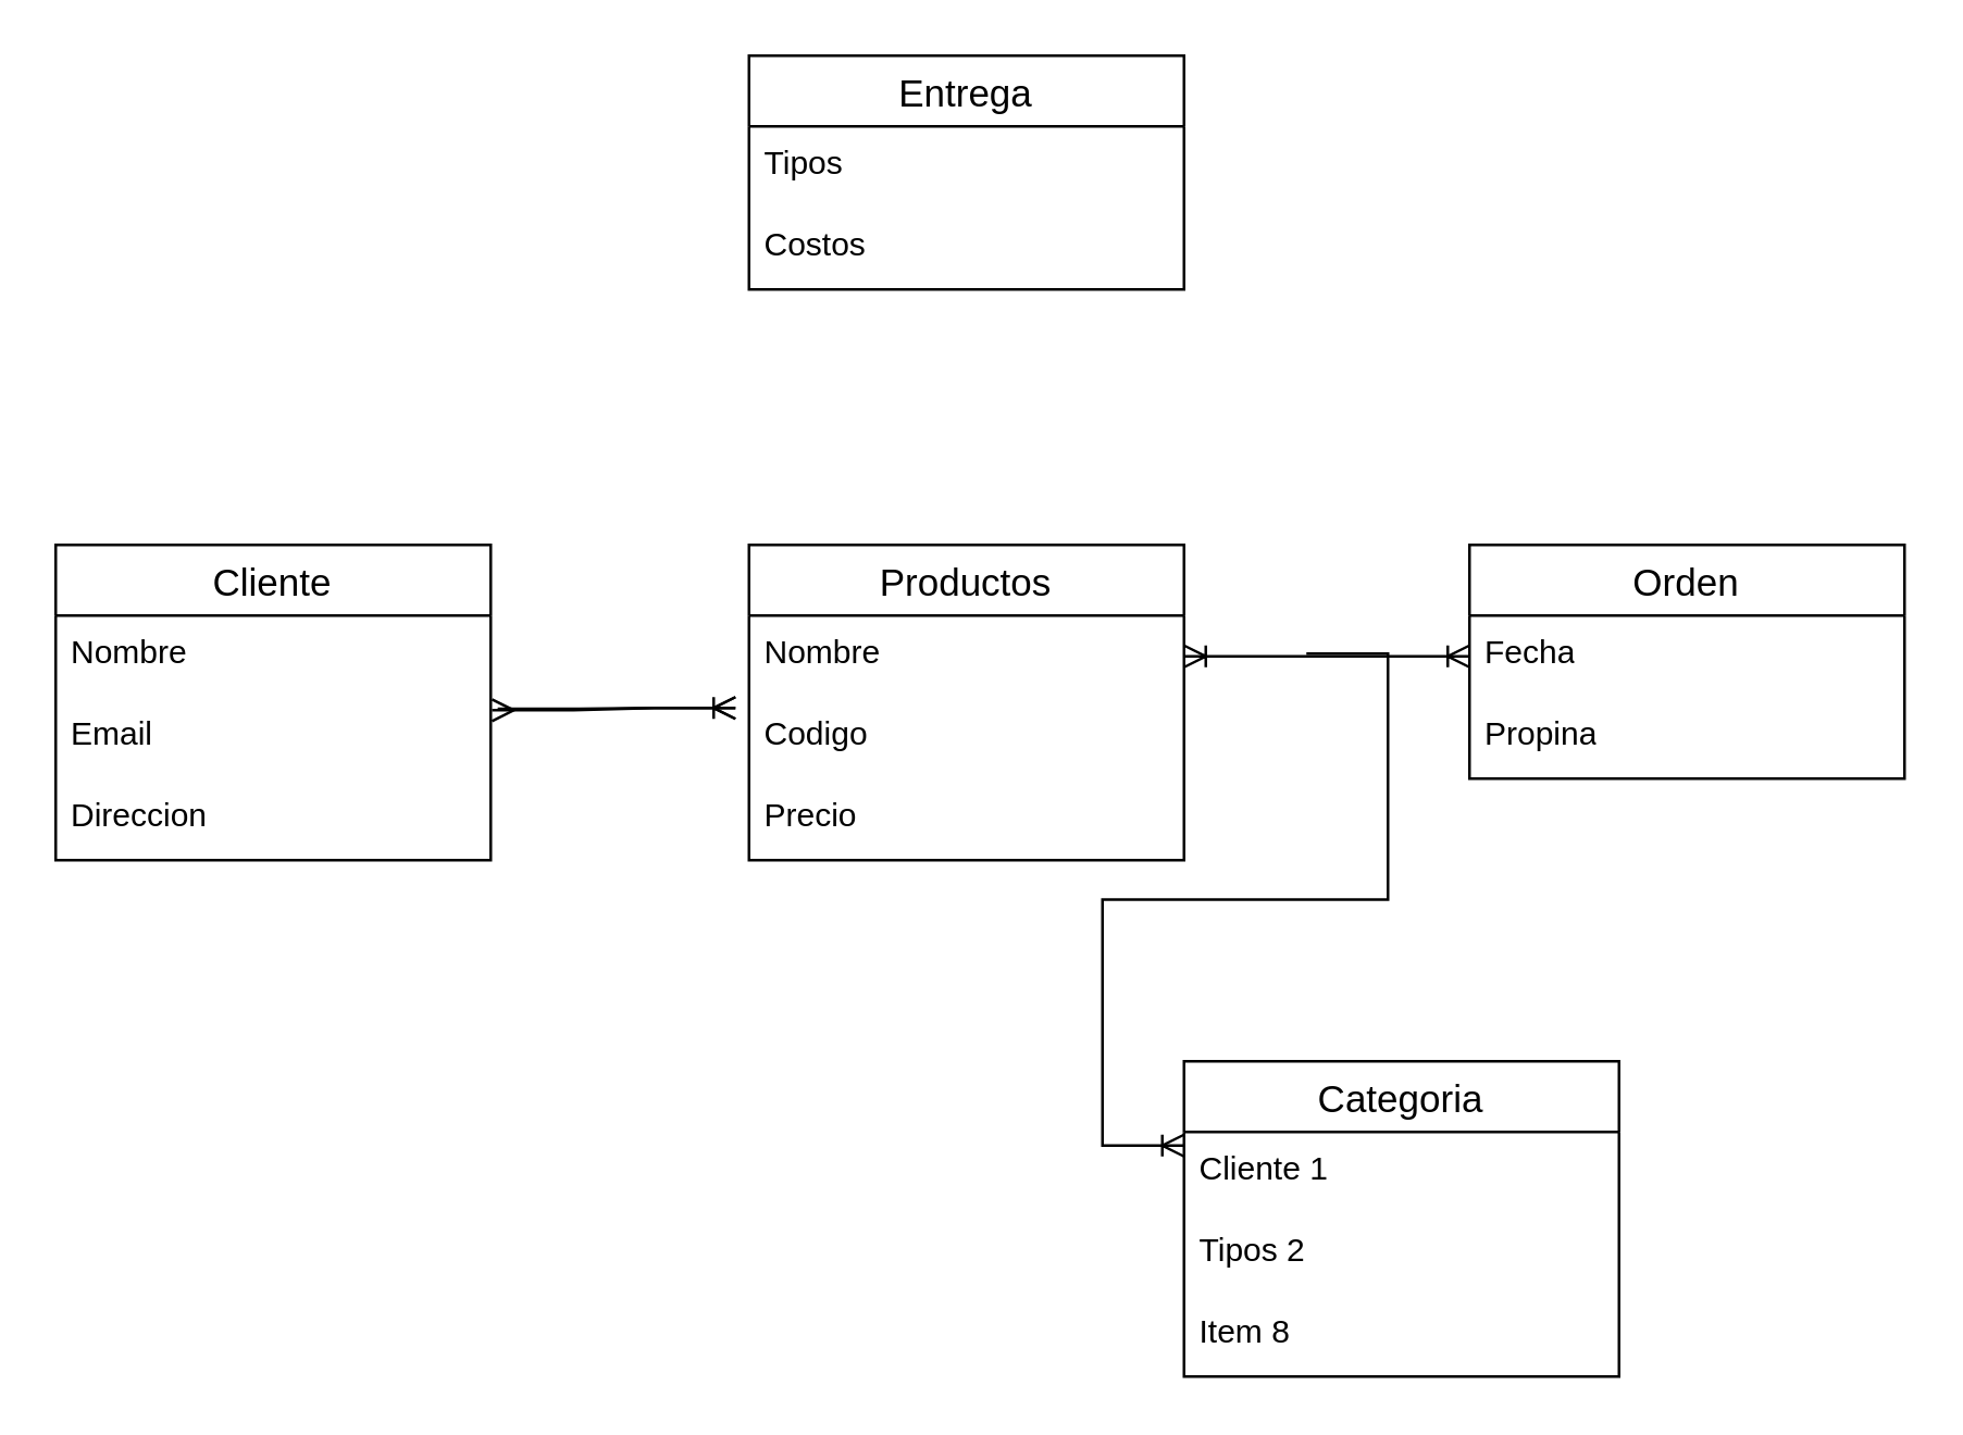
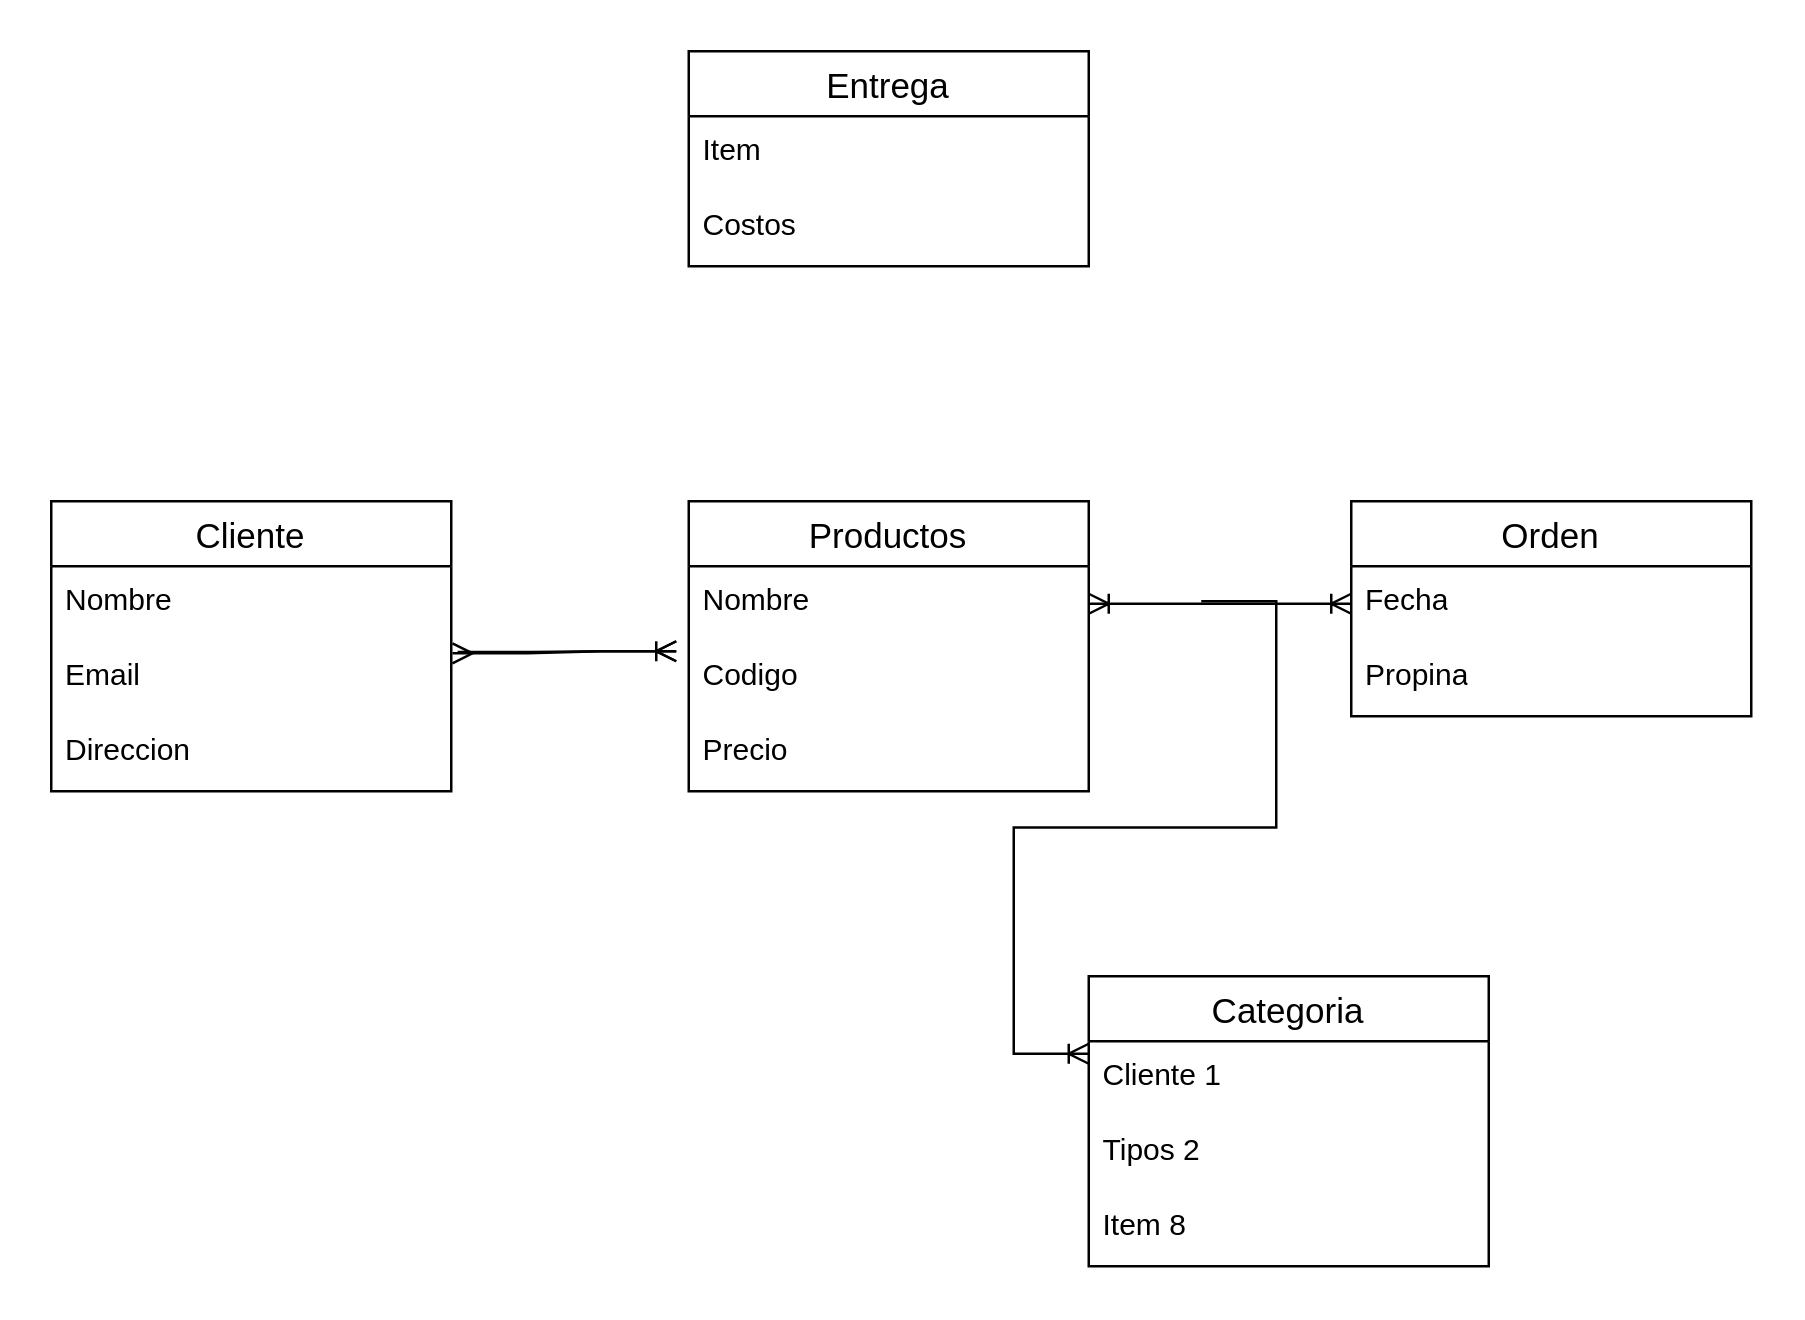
  <mxCell id="0" />
  <mxCell id="1" parent="0" />
  <mxCell id="2" value="Cliente" style="swimlane;fontStyle=0;childLayout=stackLayout;horizontal=1;startSize=26;horizontalStack=0;resizeParent=1;resizeParentMax=0;resizeLast=0;collapsible=1;marginBottom=0;align=center;fontSize=14;" vertex="1" parent="1"><mxGeometry x="20" y="200" width="160" height="116" as="geometry" /></mxCell>
  <mxCell id="3" value="Nombre" style="text;strokeColor=none;fillColor=none;spacingLeft=4;spacingRight=4;overflow=hidden;rotatable=0;points=[[0,0.5],[1,0.5]];portConstraint=eastwest;fontSize=12;whiteSpace=wrap;html=1;" vertex="1" parent="2"><mxGeometry y="26" width="160" height="30" as="geometry" /></mxCell>
  <mxCell id="4" value="Email" style="text;strokeColor=none;fillColor=none;spacingLeft=4;spacingRight=4;overflow=hidden;rotatable=0;points=[[0,0.5],[1,0.5]];portConstraint=eastwest;fontSize=12;whiteSpace=wrap;html=1;" vertex="1" parent="2"><mxGeometry y="56" width="160" height="30" as="geometry" /></mxCell>
  <mxCell id="5" value="Direccion" style="text;strokeColor=none;fillColor=none;spacingLeft=4;spacingRight=4;overflow=hidden;rotatable=0;points=[[0,0.5],[1,0.5]];portConstraint=eastwest;fontSize=12;whiteSpace=wrap;html=1;" vertex="1" parent="2"><mxGeometry y="86" width="160" height="30" as="geometry" /></mxCell>
  <mxCell id="6" value="Orden" style="swimlane;fontStyle=0;childLayout=stackLayout;horizontal=1;startSize=26;horizontalStack=0;resizeParent=1;resizeParentMax=0;resizeLast=0;collapsible=1;marginBottom=0;align=center;fontSize=14;" vertex="1" parent="1"><mxGeometry x="540" y="200" width="160" height="86" as="geometry" /></mxCell>
  <mxCell id="7" value="Fecha" style="text;strokeColor=none;fillColor=none;spacingLeft=4;spacingRight=4;overflow=hidden;rotatable=0;points=[[0,0.5],[1,0.5]];portConstraint=eastwest;fontSize=12;whiteSpace=wrap;html=1;" vertex="1" parent="6"><mxGeometry y="26" width="160" height="30" as="geometry" /></mxCell>
  <mxCell id="8" value="Propina" style="text;strokeColor=none;fillColor=none;spacingLeft=4;spacingRight=4;overflow=hidden;rotatable=0;points=[[0,0.5],[1,0.5]];portConstraint=eastwest;fontSize=12;whiteSpace=wrap;html=1;" vertex="1" parent="6"><mxGeometry y="56" width="160" height="30" as="geometry" /></mxCell>
  <mxCell id="9" value="Productos" style="swimlane;fontStyle=0;childLayout=stackLayout;horizontal=1;startSize=26;horizontalStack=0;resizeParent=1;resizeParentMax=0;resizeLast=0;collapsible=1;marginBottom=0;align=center;fontSize=14;" vertex="1" parent="1"><mxGeometry x="275" y="200" width="160" height="116" as="geometry" /></mxCell>
  <mxCell id="10" value="Nombre" style="text;strokeColor=none;fillColor=none;spacingLeft=4;spacingRight=4;overflow=hidden;rotatable=0;points=[[0,0.5],[1,0.5]];portConstraint=eastwest;fontSize=12;whiteSpace=wrap;html=1;" vertex="1" parent="9"><mxGeometry y="26" width="160" height="30" as="geometry" /></mxCell>
  <mxCell id="11" value="Codigo" style="text;strokeColor=none;fillColor=none;spacingLeft=4;spacingRight=4;overflow=hidden;rotatable=0;points=[[0,0.5],[1,0.5]];portConstraint=eastwest;fontSize=12;whiteSpace=wrap;html=1;" vertex="1" parent="9"><mxGeometry y="56" width="160" height="30" as="geometry" /></mxCell>
  <mxCell id="12" value="Precio" style="text;strokeColor=none;fillColor=none;spacingLeft=4;spacingRight=4;overflow=hidden;rotatable=0;points=[[0,0.5],[1,0.5]];portConstraint=eastwest;fontSize=12;whiteSpace=wrap;html=1;" vertex="1" parent="9"><mxGeometry y="86" width="160" height="30" as="geometry" /></mxCell>
  <mxCell id="13" value="" style="edgeStyle=entityRelationEdgeStyle;fontSize=12;html=1;endArrow=ERmany;startArrow=ERmany;rounded=0;exitX=1.003;exitY=0.161;exitDx=0;exitDy=0;exitPerimeter=0;" edge="1" parent="1" source="4"><mxGeometry width="100" height="100" relative="1" as="geometry"><mxPoint x="170" y="360" as="sourcePoint" /><mxPoint x="270" y="260" as="targetPoint" /></mxGeometry></mxCell>
  <mxCell id="14" value="" style="edgeStyle=entityRelationEdgeStyle;fontSize=12;html=1;endArrow=ERoneToMany;rounded=0;exitX=1.016;exitY=0.143;exitDx=0;exitDy=0;exitPerimeter=0;" edge="1" parent="1" source="4"><mxGeometry width="100" height="100" relative="1" as="geometry"><mxPoint x="190" y="286" as="sourcePoint" /><mxPoint x="270" y="260" as="targetPoint" /><Array as="points"><mxPoint x="250" y="346" /><mxPoint x="220" y="290" /></Array></mxGeometry></mxCell>
  <mxCell id="15" value="" style="edgeStyle=entityRelationEdgeStyle;fontSize=12;html=1;endArrow=ERoneToMany;startArrow=ERoneToMany;rounded=0;exitX=1;exitY=0.5;exitDx=0;exitDy=0;entryX=0;entryY=0.5;entryDx=0;entryDy=0;" edge="1" parent="1" source="10" target="7"><mxGeometry width="100" height="100" relative="1" as="geometry"><mxPoint x="440" y="350" as="sourcePoint" /><mxPoint x="540" y="250" as="targetPoint" /></mxGeometry></mxCell>
  <mxCell id="16" value="Categoria" style="swimlane;fontStyle=0;childLayout=stackLayout;horizontal=1;startSize=26;horizontalStack=0;resizeParent=1;resizeParentMax=0;resizeLast=0;collapsible=1;marginBottom=0;align=center;fontSize=14;" vertex="1" parent="1"><mxGeometry x="435" y="390" width="160" height="116" as="geometry" /></mxCell>
  <mxCell id="17" value="Cliente 1" style="text;strokeColor=none;fillColor=none;spacingLeft=4;spacingRight=4;overflow=hidden;rotatable=0;points=[[0,0.5],[1,0.5]];portConstraint=eastwest;fontSize=12;whiteSpace=wrap;html=1;" vertex="1" parent="16"><mxGeometry y="26" width="160" height="30" as="geometry" /></mxCell>
  <mxCell id="18" value="Tipos 2" style="text;strokeColor=none;fillColor=none;spacingLeft=4;spacingRight=4;overflow=hidden;rotatable=0;points=[[0,0.5],[1,0.5]];portConstraint=eastwest;fontSize=12;whiteSpace=wrap;html=1;" vertex="1" parent="16"><mxGeometry y="56" width="160" height="30" as="geometry" /></mxCell>
  <mxCell id="19" value="Item 8" style="text;strokeColor=none;fillColor=none;spacingLeft=4;spacingRight=4;overflow=hidden;rotatable=0;points=[[0,0.5],[1,0.5]];portConstraint=eastwest;fontSize=12;whiteSpace=wrap;html=1;" vertex="1" parent="16"><mxGeometry y="86" width="160" height="30" as="geometry" /></mxCell>
  <mxCell id="20" value="" style="edgeStyle=entityRelationEdgeStyle;fontSize=12;html=1;endArrow=ERoneToMany;rounded=0;entryX=0;entryY=0.5;entryDx=0;entryDy=0;" edge="1" parent="1"><mxGeometry width="100" height="100" relative="1" as="geometry"><mxPoint x="480" y="240" as="sourcePoint" /><mxPoint x="435" y="421" as="targetPoint" /></mxGeometry></mxCell>
  <mxCell id="21" value="Entrega" style="swimlane;fontStyle=0;childLayout=stackLayout;horizontal=1;startSize=26;horizontalStack=0;resizeParent=1;resizeParentMax=0;resizeLast=0;collapsible=1;marginBottom=0;align=center;fontSize=14;" vertex="1" parent="1"><mxGeometry x="275" y="20" width="160" height="86" as="geometry" /></mxCell>
- <mxCell id="22" value="Tipos" style="text;strokeColor=none;fillColor=none;spacingLeft=4;spacingRight=4;overflow=hidden;rotatable=0;points=[[0,0.5],[1,0.5]];portConstraint=eastwest;fontSize=12;whiteSpace=wrap;html=1;" vertex="1" parent="21"><mxGeometry y="26" width="160" height="30" as="geometry" /></mxCell>
+ <mxCell id="22" value="Item" style="text;strokeColor=none;fillColor=none;spacingLeft=4;spacingRight=4;overflow=hidden;rotatable=0;points=[[0,0.5],[1,0.5]];portConstraint=eastwest;fontSize=12;whiteSpace=wrap;html=1;" vertex="1" parent="21"><mxGeometry y="26" width="160" height="30" as="geometry" /></mxCell>
  <mxCell id="23" value="Costos" style="text;strokeColor=none;fillColor=none;spacingLeft=4;spacingRight=4;overflow=hidden;rotatable=0;points=[[0,0.5],[1,0.5]];portConstraint=eastwest;fontSize=12;whiteSpace=wrap;html=1;" vertex="1" parent="21"><mxGeometry y="56" width="160" height="30" as="geometry" /></mxCell>
